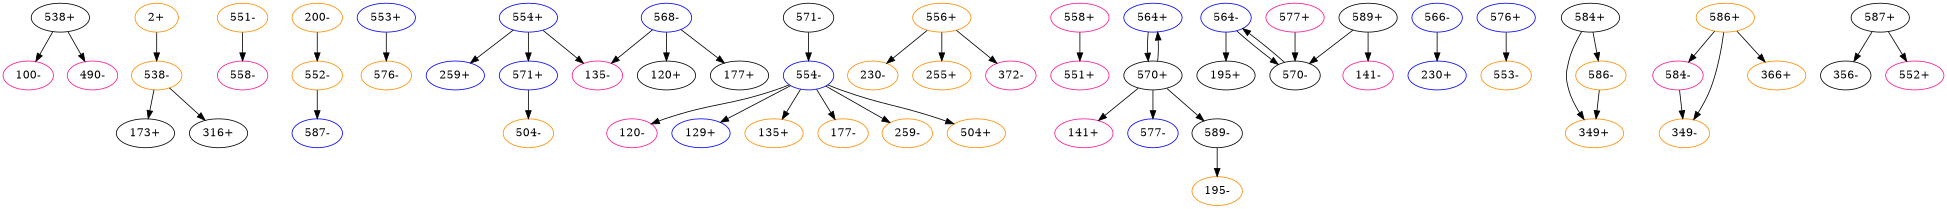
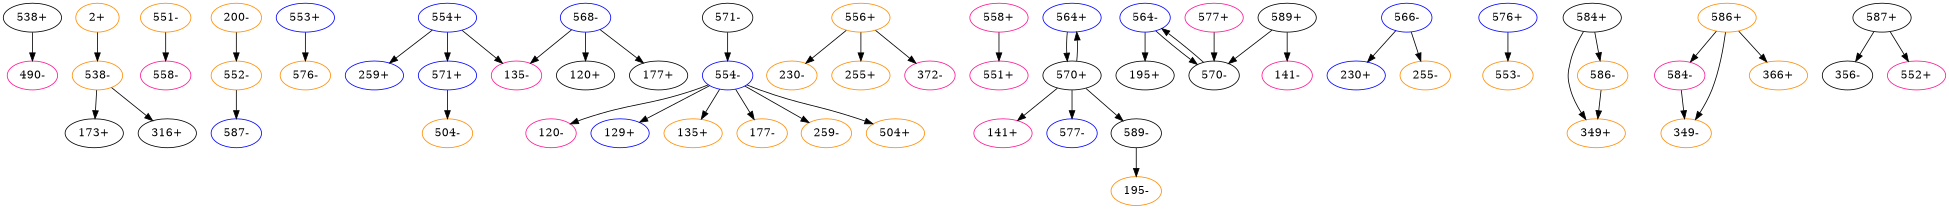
  digraph {
    k=96
    n=10
    s=1000
    node [color=darkorange]
    edge [d=-39 e=20.0 n=16]
    "538+" [color=black]
-   "100-" [color=deeppink]
    "490-" [color=deeppink]
    "173+" [color=black]
    "538-"
    "316+" [color=black]
    "2+"
    "558-" [color=deeppink]
    "551-"
    "587-" [color=blue]
    "552-"
    "200-"
    "553+" [color=blue]
    "576-"
    "554+" [color=blue]
    "135-" [color=deeppink]
    "259+" [color=blue]
    "571+" [color=blue]
    "504-"
    "554-" [color=blue]
    "120-" [color=deeppink]
    "129+" [color=blue]
    "135+"
    "177-"
    "259-"
    "504+"
    "556+"
    "230-"
    "255+"
    "372-" [color=deeppink]
    "558+" [color=deeppink]
    "551+" [color=deeppink]
    "564+" [color=blue]
    "570+" [color=black]
    "141+" [color=deeppink]
    "577-" [color=blue]
    "589-" [color=black]
    "195-"
    "564-" [color=blue]
    "195+" [color=black]
    "570-" [color=black]
    "566-" [color=blue]
    "230+" [color=blue]
+   "255-"
    "568-" [color=blue]
    "120+" [color=black]
    "177+" [color=black]
    "571-" [color=black]
    "576+" [color=blue]
    "553-"
    "577+" [color=deeppink]
    "584+" [color=black]
    "349+"
    "586-"
    "584-" [color=deeppink]
    "349-"
    "586+"
    "366+"
    "587+" [color=black]
    "356-" [color=black]
    "552+" [color=deeppink]
    "589+" [color=black]
    "141-" [color=deeppink]
-   "538+" -> "100-" [e=16.7 n=23]
    "538+" -> "490-" [d=-123 e=3.7 n=477]
    "538-" -> "173+" [e=7.8 n=104]
    "538-" -> "316+" [d=-125 e=11.1 n=52]
    "2+" -> "538-" [d=-104 e=4.6 n=300]
    "551-" -> "558-" [d=-165 e=13.9 n=33]
    "552-" -> "587-" [d=-39543 e=25.3 n=10]
    "200-" -> "552-" [d=-39513 e=24.1 n=11]
    "553+" -> "576-" [d=-182940 e=11.5 n=48]
    "554+" -> "135-" [d=-253847 e=10.9 n=54]
    "554+" -> "259+" [d=-253767 e=16.3 n=24]
    "554+" -> "571+" [d=-321502 e=10.1 n=63]
    "571+" -> "504-" [d=-131 e=13.1 n=37]
    "554-" -> "120-" [d=-107 e=11.5 n=48]
    "554-" -> "129+" [d=-112 e=9.7 n=68]
    "554-" -> "135+" [d=-54 e=15.1 n=28]
    "554-" -> "177-" [d=-20 e=23.1 n=12]
    "554-" -> "259-" [d=-58 e=15.4 n=27]
    "554-" -> "504+" [d=-253744 e=18.3 n=19]
    "556+" -> "230-" [d=-71 e=15.4 n=27]
    "556+" -> "255+" [d=-144 e=15.1 n=28]
    "556+" -> "372-" [d=-115]
    "558+" -> "551+" [d=-165 e=13.9 n=33]
    "564+" -> "570+" [d=-6596 e=15.7 n=26]
    "570+" -> "564+" [d=-6404 e=24.1 n=11]
    "570+" -> "141+" [d=-6297 e=12.8 n=39]
    "570+" -> "577-" [d=-6402 e=23.1 n=12]
    "570+" -> "589-" [d=-6275 e=18.8 n=18]
    "589-" -> "195-" [d=-147485 e=14.6 n=30]
    "564-" -> "195+" [d=-28340 e=16.0 n=25]
    "564-" -> "570-" [d=-6404 e=24.1 n=11]
    "570-" -> "564-" [d=-6596 e=15.7 n=26]
    "566-" -> "230+" [d=-113 e=10.5 n=58]
+   "566-" -> "255-" [d=-71 e=14.1 n=32]
    "568-" -> "135-" [d=-29 e=14.1 n=32]
    "568-" -> "120+" [d=-28]
    "568-" -> "177+" [d=-96 e=14.6 n=30]
    "571-" -> "554-" [d=-321502 e=10.1 n=63]
    "576+" -> "553-" [d=-182940 e=11.5 n=48]
    "577+" -> "570-" [d=-6402 e=23.1 n=12]
    "584+" -> "349+" [d=-121]
    "584+" -> "586-" [d=-353 e=22.2 n=13]
    "586-" -> "349+" [d=-241539 e=22.2 n=13]
    "584-" -> "349-" [d=-392267]
    "586+" -> "584-" [d=-353 e=22.2 n=13]
    "586+" -> "349-" [d=-52 e=16.7 n=23]
    "586+" -> "366+" [d=-201]
    "587+" -> "356-" [d=-81187 e=24.1 n=11]
    "587+" -> "552+" [d=-39543 e=25.3 n=10]
    "589+" -> "570-" [d=-6275 e=18.8 n=18]
    "589+" -> "141-" [d=-106 e=8.4 n=91]
  }
